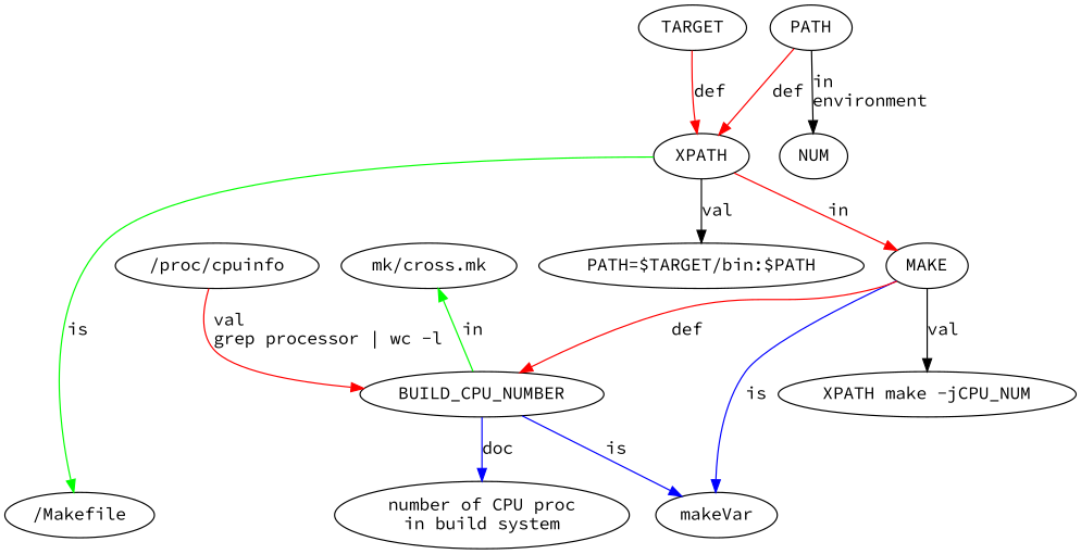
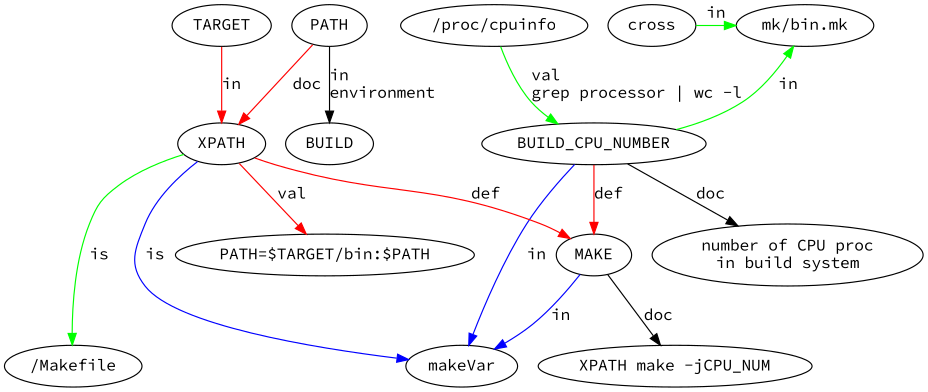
  digraph {
    fontname="Source Code Pro"
    node [fontname="Source Code Pro"]
    edge [color=red fontname="Source Code Pro"]
-   n1 [label="mk/cross.mk"]
+   n1 [label="mk/bin.mk"]
    "/proc/cpuinfo"
+   cross
    makeVar
    "/Makefile"
    BUILD_CPU_NUMBER
    n7 [label="number of CPU proc\nin build system"]
    MAKE
    "XPATH make -jCPU_NUM"
    XPATH
    "PATH=$TARGET/bin:$PATH"
    TARGET
    PATH
-   BUILD [label=NUM]
+   BUILD
    subgraph sub_1 {
      rank=same
      n1
      "/proc/cpuinfo"
+     cross
    }
    subgraph sub_2 {
      rank=same
      makeVar
      "/Makefile"
    }
-   "/proc/cpuinfo" -> BUILD_CPU_NUMBER [label="val\lgrep processor | wc -l"]
+   "/proc/cpuinfo" -> BUILD_CPU_NUMBER [color=green label="val\lgrep processor | wc -l"]
+   cross -> n1 [color=green label=in]
    BUILD_CPU_NUMBER -> n1 [color=green label=in]
-   BUILD_CPU_NUMBER -> makeVar [color=blue label=is]
-   BUILD_CPU_NUMBER -> n7 [label=doc color=blue]
-   MAKE -> BUILD_CPU_NUMBER [label=def]
-   MAKE -> makeVar [color=blue label=is]
-   MAKE -> "XPATH make -jCPU_NUM" [label=val color=""]
+   BUILD_CPU_NUMBER -> makeVar [color=blue label=in]
+   BUILD_CPU_NUMBER -> n7 [label=doc color=""]
+   BUILD_CPU_NUMBER -> MAKE [label=def]
+   MAKE -> makeVar [color=blue label=in]
+   MAKE -> "XPATH make -jCPU_NUM" [label=doc color=""]
+   XPATH -> makeVar [color=blue label=is]
    XPATH -> "/Makefile" [color=green label=is]
-   XPATH -> MAKE [label=in]
-   XPATH -> "PATH=$TARGET/bin:$PATH" [label=val color=""]
-   TARGET -> XPATH [label=def]
-   PATH -> XPATH [label=def]
+   XPATH -> MAKE [label=def]
+   XPATH -> "PATH=$TARGET/bin:$PATH" [label=val]
+   TARGET -> XPATH [label=in]
+   PATH -> XPATH [label=doc]
    PATH -> BUILD [label="in\lenvironment" color=""]
  }
